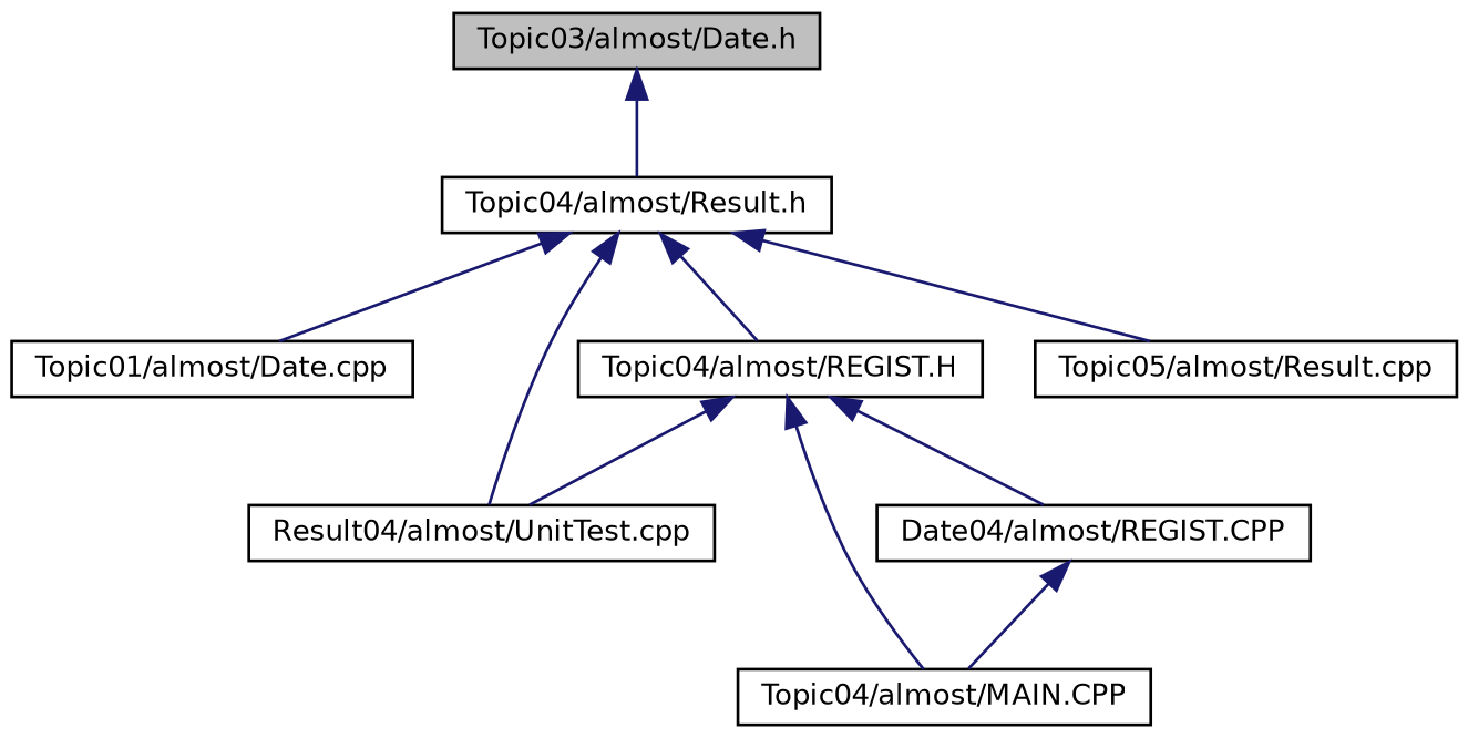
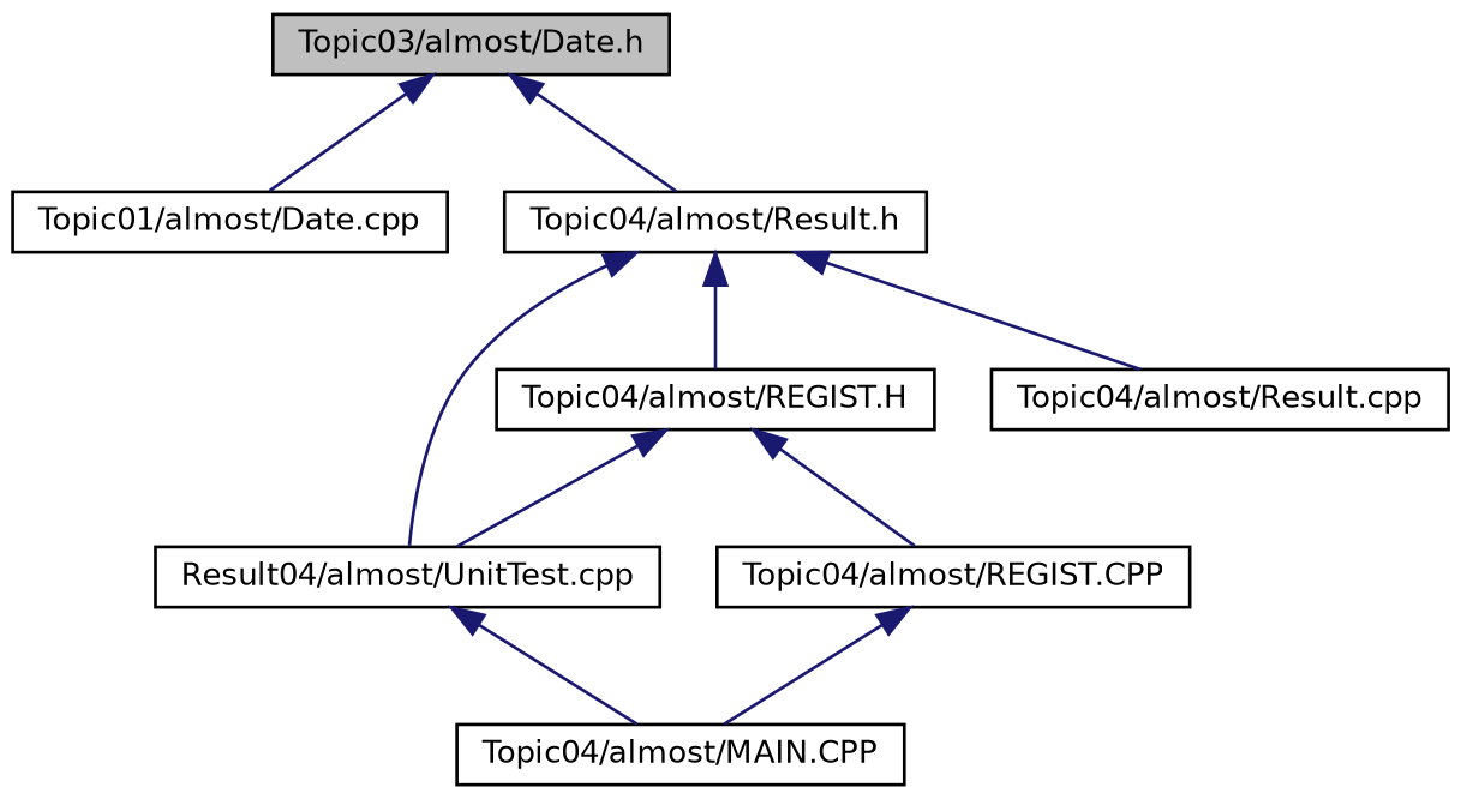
  digraph {
    node [color=black fillcolor=white fontname=Helvetica fontsize=10 shape=record style=filled]
    edge [color=midnightblue dir=back fontname=Helvetica fontsize=10 labelfontname=Helvetica labelfontsize=10 style=solid]
    n1 [fillcolor=grey75 fontcolor=black height=0.2 label="Topic03/almost/Date.h" width=0.4]
    n2 [height=0.2 label="Topic01/almost/Date.cpp" width=0.4]
    n3 [height=0.2 label="Topic04/almost/Result.h" width=0.4]
    n4 [height=0.2 label="Topic04/almost/REGIST.H" width=0.4]
    n5 [height=0.2 label="Result04/almost/UnitTest.cpp" width=0.4]
-   n6 [height=0.2 label="Topic05/almost/Result.cpp" width=0.4]
+   n6 [height=0.2 label="Topic04/almost/Result.cpp" width=0.4]
    n7 [height=0.2 label="Topic04/almost/MAIN.CPP" width=0.4]
-   n8 [height=0.2 label="Date04/almost/REGIST.CPP" width=0.4]
-   n3 -> n2
+   n8 [height=0.2 label="Topic04/almost/REGIST.CPP" width=0.4]
+   n1 -> n2
    n1 -> n3
    n3 -> n4
    n3 -> n5
    n3 -> n6
    n4 -> n5
-   n4 -> n7
+   n5 -> n7
    n4 -> n8
    n8 -> n7
  }
